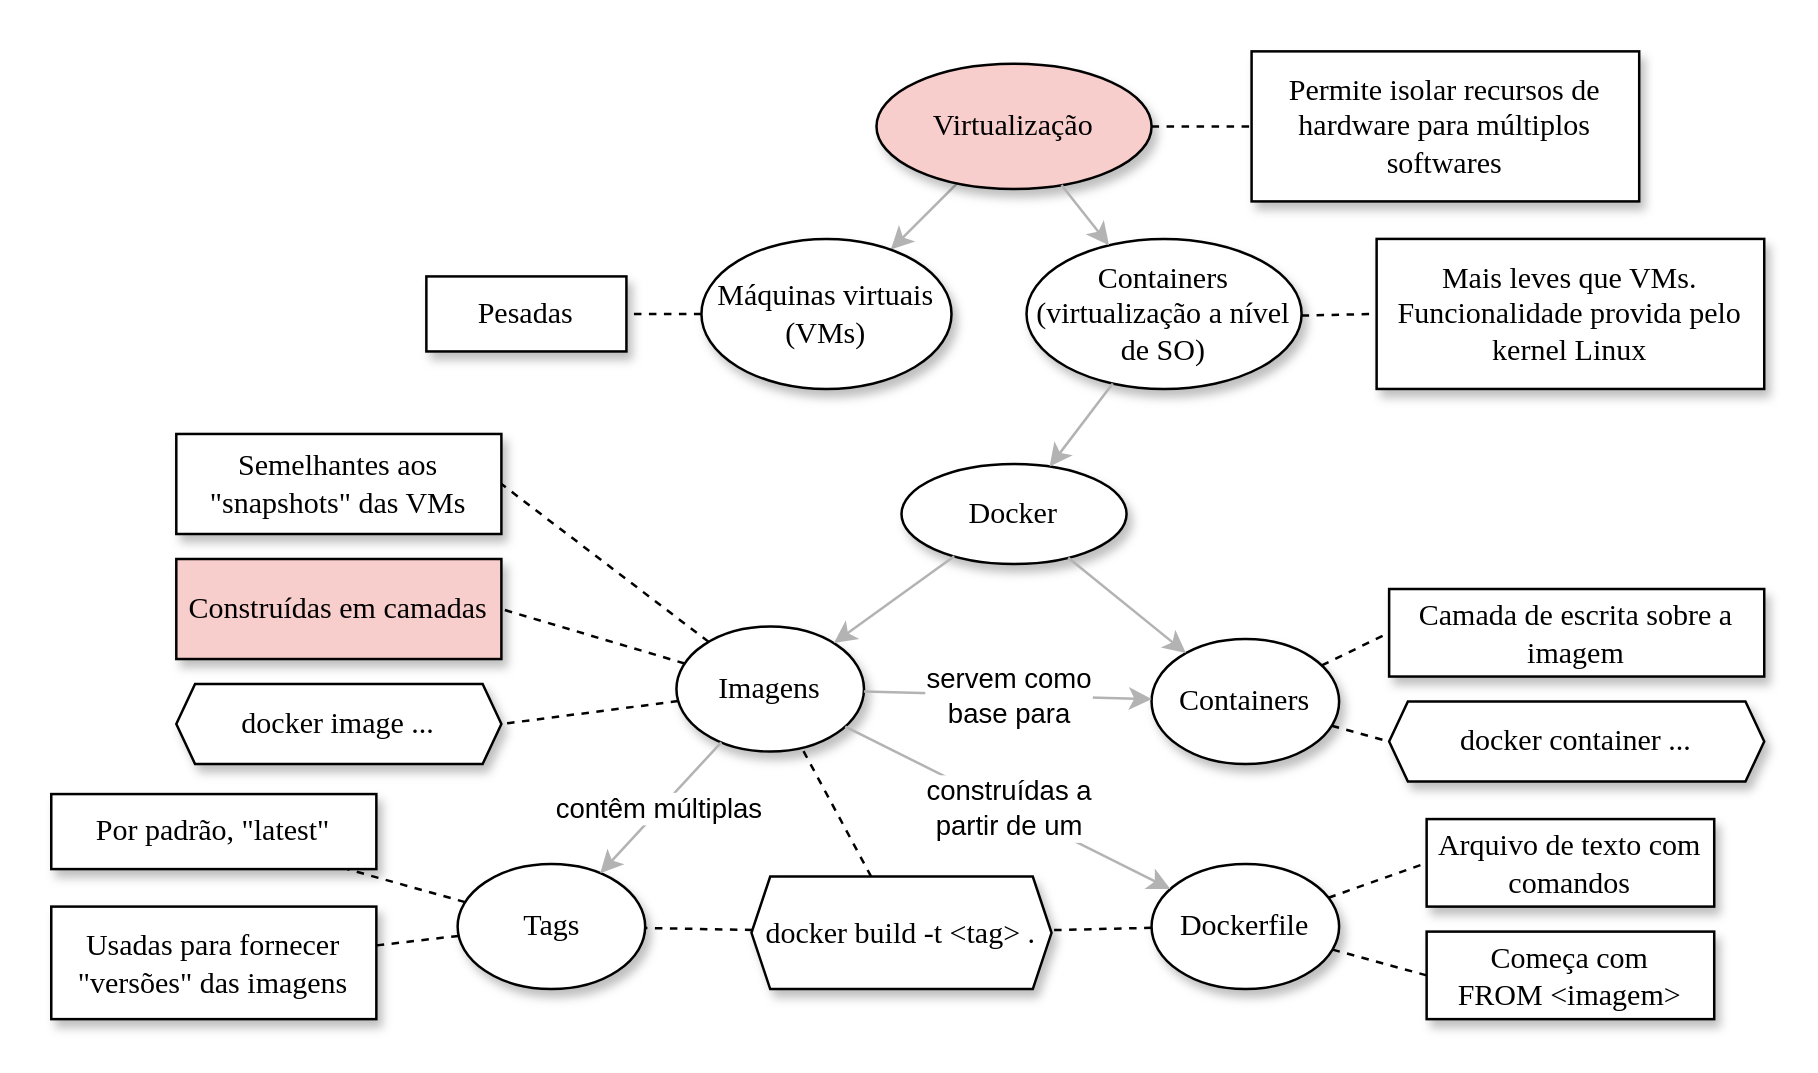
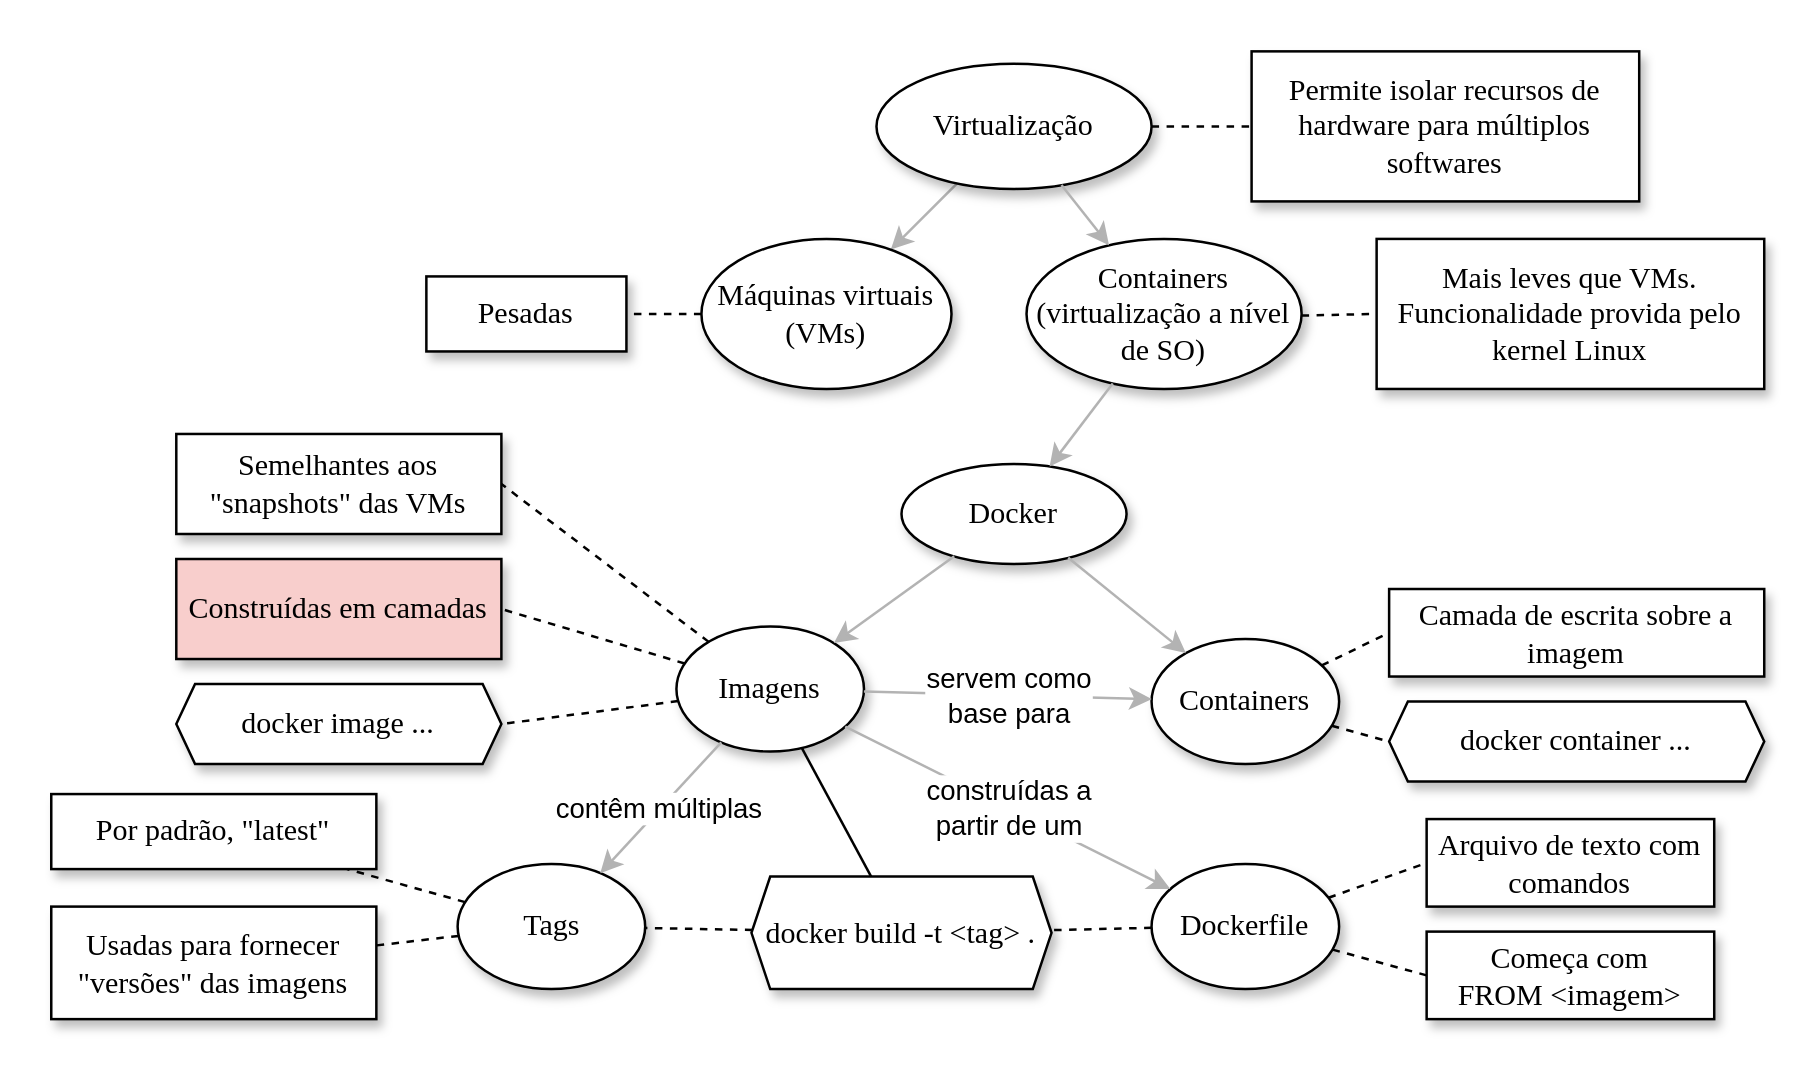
  <mxCell id="0" />
  <mxCell id="1" parent="0" />
  <mxCell id="2" style="edgeStyle=none;rounded=0;orthogonalLoop=1;jettySize=auto;html=1;dashed=1;endArrow=none;endFill=0;strokeColor=#000000;" edge="1" parent="1" source="3" target="12"><mxGeometry relative="1" as="geometry"><mxPoint x="630" y="135" as="targetPoint" /></mxGeometry></mxCell>
  <mxCell id="3" value="Containers (virtualização a nível de SO)" style="ellipse;whiteSpace=wrap;html=1;rounded=0;shadow=1;comic=0;labelBackgroundColor=none;strokeWidth=1;fontFamily=Verdana;fontSize=12;align=center;" parent="1" vertex="1"><mxGeometry x="410" y="95" width="110" height="60" as="geometry" /></mxCell>
  <mxCell id="4" value="" style="edgeStyle=orthogonalEdgeStyle;rounded=0;orthogonalLoop=1;jettySize=auto;html=1;dashed=1;endArrow=none;endFill=0;" edge="1" parent="1" source="6" target="7"><mxGeometry relative="1" as="geometry" /></mxCell>
  <mxCell id="5" style="rounded=0;orthogonalLoop=1;jettySize=auto;html=1;strokeColor=#B3B3B3;" edge="1" parent="1" source="6" target="9"><mxGeometry relative="1" as="geometry" /></mxCell>
- <mxCell id="6" value="&lt;span&gt;Virtualização&lt;/span&gt;" style="ellipse;whiteSpace=wrap;html=1;rounded=0;shadow=1;comic=0;labelBackgroundColor=none;strokeWidth=1;fontFamily=Verdana;fontSize=12;align=center;fillColor=#f8cecc;" vertex="1" parent="1"><mxGeometry x="350" y="25" width="110" height="50" as="geometry" /></mxCell>
+ <mxCell id="6" value="&lt;span&gt;Virtualização&lt;/span&gt;" style="ellipse;whiteSpace=wrap;html=1;rounded=0;shadow=1;comic=0;labelBackgroundColor=none;strokeWidth=1;fontFamily=Verdana;fontSize=12;align=center;" vertex="1" parent="1"><mxGeometry x="350" y="25" width="110" height="50" as="geometry" /></mxCell>
  <mxCell id="7" value="Permite isolar recursos de hardware para múltiplos softwares" style="whiteSpace=wrap;html=1;rounded=0;shadow=1;fontFamily=Verdana;strokeWidth=1;comic=0;" vertex="1" parent="1"><mxGeometry x="500" y="20" width="155" height="60" as="geometry" /></mxCell>
  <mxCell id="8" value="" style="edgeStyle=none;rounded=0;orthogonalLoop=1;jettySize=auto;html=1;dashed=1;endArrow=none;endFill=0;" edge="1" parent="1" source="9" target="10"><mxGeometry relative="1" as="geometry" /></mxCell>
  <mxCell id="9" value="Máquinas virtuais (VMs)" style="ellipse;whiteSpace=wrap;html=1;rounded=0;shadow=1;comic=0;labelBackgroundColor=none;strokeWidth=1;fontFamily=Verdana;fontSize=12;align=center;" vertex="1" parent="1"><mxGeometry x="280" y="95" width="100" height="60" as="geometry" /></mxCell>
  <mxCell id="10" value="Pesadas" style="whiteSpace=wrap;html=1;rounded=0;shadow=1;fontFamily=Verdana;strokeWidth=1;comic=0;" vertex="1" parent="1"><mxGeometry x="170" y="110" width="80" height="30" as="geometry" /></mxCell>
  <mxCell id="11" style="rounded=0;orthogonalLoop=1;jettySize=auto;html=1;strokeColor=#B3B3B3;" edge="1" parent="1" source="6" target="3"><mxGeometry relative="1" as="geometry"><mxPoint x="465" y="75" as="sourcePoint" /><mxPoint x="282.821" y="129.512" as="targetPoint" /></mxGeometry></mxCell>
  <mxCell id="12" value="Mais leves que VMs. Funcionalidade provida pelo kernel Linux" style="whiteSpace=wrap;html=1;rounded=0;shadow=1;fontFamily=Verdana;strokeWidth=1;comic=0;" vertex="1" parent="1"><mxGeometry x="550" y="95" width="155" height="60" as="geometry" /></mxCell>
  <mxCell id="13" value="Docker" style="ellipse;whiteSpace=wrap;html=1;rounded=0;shadow=1;comic=0;labelBackgroundColor=none;strokeWidth=1;fontFamily=Verdana;fontSize=12;align=center;" vertex="1" parent="1"><mxGeometry x="360" y="185" width="90" height="40" as="geometry" /></mxCell>
  <mxCell id="14" style="rounded=0;orthogonalLoop=1;jettySize=auto;html=1;strokeColor=#B3B3B3;" edge="1" parent="1" source="3" target="13"><mxGeometry relative="1" as="geometry"><mxPoint x="371.856" y="75.505" as="sourcePoint" /><mxPoint x="222.821" y="129.512" as="targetPoint" /></mxGeometry></mxCell>
  <mxCell id="15" style="edgeStyle=none;rounded=0;orthogonalLoop=1;jettySize=auto;html=1;dashed=1;endArrow=none;endFill=0;strokeColor=#000000;entryX=1;entryY=0.5;entryDx=0;entryDy=0;" edge="1" parent="1" source="18" target="27"><mxGeometry relative="1" as="geometry" /></mxCell>
  <mxCell id="16" style="edgeStyle=none;rounded=0;orthogonalLoop=1;jettySize=auto;html=1;dashed=1;endArrow=none;endFill=0;strokeColor=#000000;entryX=1;entryY=0.5;entryDx=0;entryDy=0;" edge="1" parent="1" source="18" target="28"><mxGeometry relative="1" as="geometry" /></mxCell>
  <mxCell id="17" style="edgeStyle=none;rounded=0;orthogonalLoop=1;jettySize=auto;html=1;entryX=1;entryY=0.5;entryDx=0;entryDy=0;dashed=1;endArrow=none;endFill=0;strokeColor=#000000;" edge="1" parent="1" source="18" target="45"><mxGeometry relative="1" as="geometry"><mxPoint x="200" y="288.5" as="targetPoint" /></mxGeometry></mxCell>
  <mxCell id="18" value="&lt;span&gt;Imagens&lt;/span&gt;" style="ellipse;whiteSpace=wrap;html=1;rounded=0;shadow=1;comic=0;labelBackgroundColor=none;strokeWidth=1;fontFamily=Verdana;fontSize=12;align=center;" vertex="1" parent="1"><mxGeometry x="270" y="250" width="75" height="50" as="geometry" /></mxCell>
  <mxCell id="19" style="edgeStyle=none;rounded=0;orthogonalLoop=1;jettySize=auto;html=1;dashed=1;endArrow=none;endFill=0;strokeColor=#000000;" edge="1" parent="1" source="21" target="29"><mxGeometry relative="1" as="geometry" /></mxCell>
  <mxCell id="20" style="edgeStyle=none;rounded=0;orthogonalLoop=1;jettySize=auto;html=1;dashed=1;endArrow=none;endFill=0;strokeColor=#000000;" edge="1" parent="1" source="21" target="30"><mxGeometry relative="1" as="geometry" /></mxCell>
  <mxCell id="21" value="&lt;span&gt;Tags&lt;/span&gt;" style="ellipse;whiteSpace=wrap;html=1;rounded=0;shadow=1;comic=0;labelBackgroundColor=none;strokeWidth=1;fontFamily=Verdana;fontSize=12;align=center;" vertex="1" parent="1"><mxGeometry x="182.5" y="345" width="75" height="50" as="geometry" /></mxCell>
  <mxCell id="22" style="edgeStyle=none;rounded=0;orthogonalLoop=1;jettySize=auto;html=1;dashed=1;endArrow=none;endFill=0;strokeColor=#000000;entryX=0;entryY=0.5;entryDx=0;entryDy=0;" edge="1" parent="1" source="24" target="32"><mxGeometry relative="1" as="geometry"><mxPoint x="520" y="295" as="targetPoint" /></mxGeometry></mxCell>
  <mxCell id="23" style="edgeStyle=none;rounded=0;orthogonalLoop=1;jettySize=auto;html=1;dashed=1;endArrow=none;endFill=0;strokeColor=#000000;entryX=0;entryY=0.5;entryDx=0;entryDy=0;" edge="1" parent="1" source="24" target="44"><mxGeometry relative="1" as="geometry"><mxPoint x="560" y="287.955" as="targetPoint" /></mxGeometry></mxCell>
  <mxCell id="24" value="&lt;span&gt;Containers&lt;/span&gt;" style="ellipse;whiteSpace=wrap;html=1;rounded=0;shadow=1;comic=0;labelBackgroundColor=none;strokeWidth=1;fontFamily=Verdana;fontSize=12;align=center;" vertex="1" parent="1"><mxGeometry x="460" y="255" width="75" height="50" as="geometry" /></mxCell>
  <mxCell id="25" style="rounded=0;orthogonalLoop=1;jettySize=auto;html=1;strokeColor=#B3B3B3;" edge="1" parent="1" source="13" target="18"><mxGeometry relative="1" as="geometry"><mxPoint x="371.856" y="55.505" as="sourcePoint" /><mxPoint x="222.821" y="109.512" as="targetPoint" /></mxGeometry></mxCell>
  <mxCell id="26" value="contêm múltiplas" style="rounded=0;orthogonalLoop=1;jettySize=auto;html=1;strokeColor=#B3B3B3;" edge="1" parent="1" source="18" target="21"><mxGeometry relative="1" as="geometry"><mxPoint x="391.856" y="65.505" as="sourcePoint" /><mxPoint x="242.821" y="119.512" as="targetPoint" /></mxGeometry></mxCell>
  <mxCell id="27" value="Semelhantes aos &quot;snapshots&quot; das VMs" style="whiteSpace=wrap;html=1;rounded=0;shadow=1;fontFamily=Verdana;strokeWidth=1;comic=0;" vertex="1" parent="1"><mxGeometry x="70" y="173" width="130" height="40" as="geometry" /></mxCell>
  <mxCell id="28" value="Construídas em camadas" style="whiteSpace=wrap;html=1;rounded=0;shadow=1;fontFamily=Verdana;strokeWidth=1;comic=0;fillColor=#f8cecc;" vertex="1" parent="1"><mxGeometry x="70" y="223" width="130" height="40" as="geometry" /></mxCell>
  <mxCell id="29" value="Por padrão, &quot;latest&quot;" style="whiteSpace=wrap;html=1;rounded=0;shadow=1;fontFamily=Verdana;strokeWidth=1;comic=0;" vertex="1" parent="1"><mxGeometry x="20" y="317" width="130" height="30" as="geometry" /></mxCell>
  <mxCell id="30" value="Usadas para fornecer &quot;versões&quot; das imagens" style="whiteSpace=wrap;html=1;rounded=0;shadow=1;fontFamily=Verdana;strokeWidth=1;comic=0;" vertex="1" parent="1"><mxGeometry x="20" y="362" width="130" height="45" as="geometry" /></mxCell>
  <mxCell id="31" value="servem como&lt;br&gt;base para" style="rounded=0;orthogonalLoop=1;jettySize=auto;html=1;strokeColor=#B3B3B3;" edge="1" parent="1" source="18" target="24"><mxGeometry relative="1" as="geometry"><mxPoint x="373.413" y="226.461" as="sourcePoint" /><mxPoint x="287.115" y="250.385" as="targetPoint" /></mxGeometry></mxCell>
  <mxCell id="32" value="Camada de escrita sobre a imagem" style="whiteSpace=wrap;html=1;rounded=0;shadow=1;fontFamily=Verdana;strokeWidth=1;comic=0;" vertex="1" parent="1"><mxGeometry x="555" y="235" width="150" height="35" as="geometry" /></mxCell>
  <mxCell id="33" style="rounded=0;orthogonalLoop=1;jettySize=auto;html=1;strokeColor=#B3B3B3;" edge="1" parent="1" source="13" target="24"><mxGeometry relative="1" as="geometry"><mxPoint x="373.413" y="236.461" as="sourcePoint" /><mxPoint x="287.115" y="260.385" as="targetPoint" /></mxGeometry></mxCell>
  <mxCell id="34" style="edgeStyle=none;rounded=0;orthogonalLoop=1;jettySize=auto;html=1;dashed=1;endArrow=none;endFill=0;strokeColor=#000000;entryX=0;entryY=0.5;entryDx=0;entryDy=0;" edge="1" parent="1" source="37" target="38"><mxGeometry relative="1" as="geometry" /></mxCell>
  <mxCell id="35" style="edgeStyle=none;rounded=0;orthogonalLoop=1;jettySize=auto;html=1;entryX=0;entryY=0.5;entryDx=0;entryDy=0;dashed=1;endArrow=none;endFill=0;strokeColor=#000000;" edge="1" parent="1" source="37" target="40"><mxGeometry relative="1" as="geometry" /></mxCell>
  <mxCell id="36" value="" style="edgeStyle=none;rounded=0;orthogonalLoop=1;jettySize=auto;html=1;dashed=1;endArrow=none;endFill=0;strokeColor=#000000;" edge="1" parent="1" source="37" target="43"><mxGeometry relative="1" as="geometry" /></mxCell>
  <mxCell id="37" value="&lt;span&gt;Dockerfile&lt;/span&gt;" style="ellipse;whiteSpace=wrap;html=1;rounded=0;shadow=1;comic=0;labelBackgroundColor=none;strokeWidth=1;fontFamily=Verdana;fontSize=12;align=center;" vertex="1" parent="1"><mxGeometry x="460" y="345" width="75" height="50" as="geometry" /></mxCell>
  <mxCell id="38" value="Arquivo de texto com comandos" style="whiteSpace=wrap;html=1;rounded=0;shadow=1;fontFamily=Verdana;strokeWidth=1;comic=0;" vertex="1" parent="1"><mxGeometry x="570" y="327" width="115" height="35" as="geometry" /></mxCell>
  <mxCell id="39" value="construídas a&lt;br&gt;partir de um" style="rounded=0;orthogonalLoop=1;jettySize=auto;html=1;strokeColor=#B3B3B3;" edge="1" parent="1" source="18" target="37"><mxGeometry relative="1" as="geometry"><mxPoint x="384.159" y="236.846" as="sourcePoint" /><mxPoint x="342.946" y="266.637" as="targetPoint" /></mxGeometry></mxCell>
  <mxCell id="40" value="Começa com&lt;br&gt;&lt;font face=&quot;JetBrains Mono&quot; data-font-src=&quot;https://fonts.googleapis.com/css?family=JetBrains+Mono&quot;&gt;FROM &amp;lt;imagem&amp;gt;&lt;/font&gt;" style="whiteSpace=wrap;html=1;rounded=0;shadow=1;fontFamily=Verdana;strokeWidth=1;comic=0;" vertex="1" parent="1"><mxGeometry x="570" y="372" width="115" height="35" as="geometry" /></mxCell>
- <mxCell id="41" style="edgeStyle=none;rounded=0;orthogonalLoop=1;jettySize=auto;html=1;dashed=1;endArrow=none;endFill=0;strokeColor=#000000;" edge="1" parent="1" source="43" target="18"><mxGeometry relative="1" as="geometry" /></mxCell>
+ <mxCell id="41" style="edgeStyle=none;rounded=0;orthogonalLoop=1;jettySize=auto;html=1;dashed=0;endArrow=none;endFill=0;strokeColor=#000000;" edge="1" parent="1" source="43" target="18"><mxGeometry relative="1" as="geometry" /></mxCell>
  <mxCell id="42" style="edgeStyle=none;rounded=0;orthogonalLoop=1;jettySize=auto;html=1;dashed=1;endArrow=none;endFill=0;strokeColor=#000000;" edge="1" parent="1" source="43" target="21"><mxGeometry relative="1" as="geometry" /></mxCell>
  <mxCell id="43" value="&lt;font face=&quot;JetBrains Mono&quot; data-font-src=&quot;https://fonts.googleapis.com/css?family=JetBrains+Mono&quot;&gt;docker build -t &amp;lt;tag&amp;gt; .&lt;/font&gt;" style="shape=hexagon;perimeter=hexagonPerimeter2;whiteSpace=wrap;html=1;fixedSize=1;rounded=0;shadow=1;fontFamily=Verdana;strokeWidth=1;comic=0;size=7.5;" vertex="1" parent="1"><mxGeometry x="300" y="350" width="120" height="45" as="geometry" /></mxCell>
  <mxCell id="44" value="&lt;span style=&quot;font-family: &amp;#34;jetbrains mono&amp;#34;&quot;&gt;docker container ...&lt;/span&gt;" style="shape=hexagon;perimeter=hexagonPerimeter2;whiteSpace=wrap;html=1;fixedSize=1;rounded=0;shadow=1;fontFamily=Verdana;strokeWidth=1;comic=0;size=7.5;" vertex="1" parent="1"><mxGeometry x="555" y="280" width="150" height="32" as="geometry" /></mxCell>
  <mxCell id="45" value="&lt;span style=&quot;font-family: &amp;#34;jetbrains mono&amp;#34;&quot;&gt;docker image ...&lt;/span&gt;" style="shape=hexagon;perimeter=hexagonPerimeter2;whiteSpace=wrap;html=1;fixedSize=1;rounded=0;shadow=1;fontFamily=Verdana;strokeWidth=1;comic=0;size=7.5;" vertex="1" parent="1"><mxGeometry x="70" y="273" width="130" height="32" as="geometry" /></mxCell>
